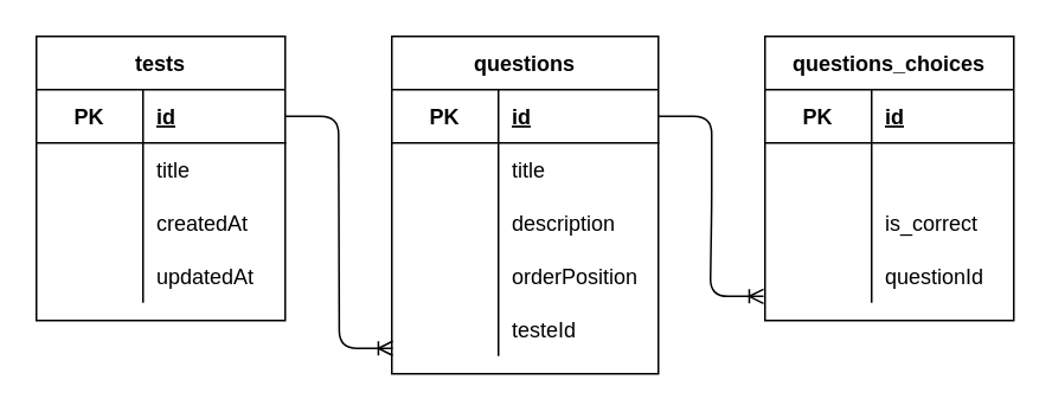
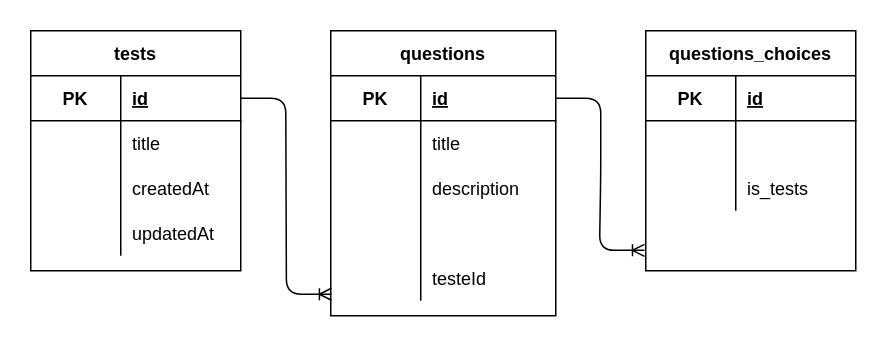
  <mxCell id="0" />
  <mxCell id="1" parent="0" />
  <mxCell id="2" value="tests" style="shape=table;startSize=30;container=1;collapsible=1;childLayout=tableLayout;fixedRows=1;rowLines=0;fontStyle=1;align=center;resizeLast=1;" parent="1" vertex="1"><mxGeometry x="20" y="20" width="140" height="160" as="geometry" /></mxCell>
  <mxCell id="3" value="" style="shape=partialRectangle;collapsible=0;dropTarget=0;pointerEvents=0;fillColor=none;top=0;left=0;bottom=1;right=0;points=[[0,0.5],[1,0.5]];portConstraint=eastwest;" parent="2" vertex="1"><mxGeometry y="30" width="140" height="30" as="geometry" /></mxCell>
  <mxCell id="4" value="PK" style="shape=partialRectangle;connectable=0;fillColor=none;top=0;left=0;bottom=0;right=0;fontStyle=1;overflow=hidden;" parent="3" vertex="1"><mxGeometry width="60" height="30" as="geometry" /></mxCell>
  <mxCell id="5" value="id" style="shape=partialRectangle;connectable=0;fillColor=none;top=0;left=0;bottom=0;right=0;align=left;spacingLeft=6;fontStyle=5;overflow=hidden;" parent="3" vertex="1"><mxGeometry x="60" width="80" height="30" as="geometry" /></mxCell>
  <mxCell id="6" value="" style="shape=partialRectangle;collapsible=0;dropTarget=0;pointerEvents=0;fillColor=none;top=0;left=0;bottom=0;right=0;points=[[0,0.5],[1,0.5]];portConstraint=eastwest;" parent="2" vertex="1"><mxGeometry y="60" width="140" height="30" as="geometry" /></mxCell>
  <mxCell id="7" value="" style="shape=partialRectangle;connectable=0;fillColor=none;top=0;left=0;bottom=0;right=0;editable=1;overflow=hidden;" parent="6" vertex="1"><mxGeometry width="60" height="30" as="geometry" /></mxCell>
  <mxCell id="8" value="title" style="shape=partialRectangle;connectable=0;fillColor=none;top=0;left=0;bottom=0;right=0;align=left;spacingLeft=6;overflow=hidden;" parent="6" vertex="1"><mxGeometry x="60" width="80" height="30" as="geometry" /></mxCell>
  <mxCell id="9" value="" style="shape=partialRectangle;collapsible=0;dropTarget=0;pointerEvents=0;fillColor=none;top=0;left=0;bottom=0;right=0;points=[[0,0.5],[1,0.5]];portConstraint=eastwest;" parent="2" vertex="1"><mxGeometry y="90" width="140" height="30" as="geometry" /></mxCell>
  <mxCell id="10" value="" style="shape=partialRectangle;connectable=0;fillColor=none;top=0;left=0;bottom=0;right=0;editable=1;overflow=hidden;" parent="9" vertex="1"><mxGeometry width="60" height="30" as="geometry" /></mxCell>
  <mxCell id="11" value="createdAt" style="shape=partialRectangle;connectable=0;fillColor=none;top=0;left=0;bottom=0;right=0;align=left;spacingLeft=6;overflow=hidden;" parent="9" vertex="1"><mxGeometry x="60" width="80" height="30" as="geometry" /></mxCell>
  <mxCell id="12" value="" style="shape=partialRectangle;collapsible=0;dropTarget=0;pointerEvents=0;fillColor=none;top=0;left=0;bottom=0;right=0;points=[[0,0.5],[1,0.5]];portConstraint=eastwest;" parent="2" vertex="1"><mxGeometry y="120" width="140" height="30" as="geometry" /></mxCell>
  <mxCell id="13" value="" style="shape=partialRectangle;connectable=0;fillColor=none;top=0;left=0;bottom=0;right=0;editable=1;overflow=hidden;" parent="12" vertex="1"><mxGeometry width="60" height="30" as="geometry" /></mxCell>
  <mxCell id="14" value="updatedAt" style="shape=partialRectangle;connectable=0;fillColor=none;top=0;left=0;bottom=0;right=0;align=left;spacingLeft=6;overflow=hidden;" parent="12" vertex="1"><mxGeometry x="60" width="80" height="30" as="geometry" /></mxCell>
  <mxCell id="15" value="questions" style="shape=table;startSize=30;container=1;collapsible=1;childLayout=tableLayout;fixedRows=1;rowLines=0;fontStyle=1;align=center;resizeLast=1;" parent="1" vertex="1"><mxGeometry x="220" y="20" width="150" height="190" as="geometry" /></mxCell>
  <mxCell id="16" value="" style="shape=partialRectangle;collapsible=0;dropTarget=0;pointerEvents=0;fillColor=none;top=0;left=0;bottom=1;right=0;points=[[0,0.5],[1,0.5]];portConstraint=eastwest;" parent="15" vertex="1"><mxGeometry y="30" width="150" height="30" as="geometry" /></mxCell>
  <mxCell id="17" value="PK" style="shape=partialRectangle;connectable=0;fillColor=none;top=0;left=0;bottom=0;right=0;fontStyle=1;overflow=hidden;" parent="16" vertex="1"><mxGeometry width="60" height="30" as="geometry" /></mxCell>
  <mxCell id="18" value="id" style="shape=partialRectangle;connectable=0;fillColor=none;top=0;left=0;bottom=0;right=0;align=left;spacingLeft=6;fontStyle=5;overflow=hidden;" parent="16" vertex="1"><mxGeometry x="60" width="90" height="30" as="geometry" /></mxCell>
  <mxCell id="19" value="" style="shape=partialRectangle;collapsible=0;dropTarget=0;pointerEvents=0;fillColor=none;top=0;left=0;bottom=0;right=0;points=[[0,0.5],[1,0.5]];portConstraint=eastwest;" parent="15" vertex="1"><mxGeometry y="60" width="150" height="30" as="geometry" /></mxCell>
  <mxCell id="20" value="" style="shape=partialRectangle;connectable=0;fillColor=none;top=0;left=0;bottom=0;right=0;editable=1;overflow=hidden;" parent="19" vertex="1"><mxGeometry width="60" height="30" as="geometry" /></mxCell>
  <mxCell id="21" value="title" style="shape=partialRectangle;connectable=0;fillColor=none;top=0;left=0;bottom=0;right=0;align=left;spacingLeft=6;overflow=hidden;" parent="19" vertex="1"><mxGeometry x="60" width="90" height="30" as="geometry" /></mxCell>
  <mxCell id="22" value="" style="shape=partialRectangle;collapsible=0;dropTarget=0;pointerEvents=0;fillColor=none;top=0;left=0;bottom=0;right=0;points=[[0,0.5],[1,0.5]];portConstraint=eastwest;" parent="15" vertex="1"><mxGeometry y="90" width="150" height="30" as="geometry" /></mxCell>
  <mxCell id="23" value="" style="shape=partialRectangle;connectable=0;fillColor=none;top=0;left=0;bottom=0;right=0;editable=1;overflow=hidden;" parent="22" vertex="1"><mxGeometry width="60" height="30" as="geometry" /></mxCell>
  <mxCell id="24" value="description" style="shape=partialRectangle;connectable=0;fillColor=none;top=0;left=0;bottom=0;right=0;align=left;spacingLeft=6;overflow=hidden;" parent="22" vertex="1"><mxGeometry x="60" width="90" height="30" as="geometry" /></mxCell>
  <mxCell id="25" value="" style="shape=partialRectangle;collapsible=0;dropTarget=0;pointerEvents=0;fillColor=none;top=0;left=0;bottom=0;right=0;points=[[0,0.5],[1,0.5]];portConstraint=eastwest;" parent="15" vertex="1"><mxGeometry y="120" width="150" height="30" as="geometry" /></mxCell>
  <mxCell id="26" value="" style="shape=partialRectangle;connectable=0;fillColor=none;top=0;left=0;bottom=0;right=0;editable=1;overflow=hidden;" parent="25" vertex="1"><mxGeometry width="60" height="30" as="geometry" /></mxCell>
- <mxCell id="27" value="orderPosition" style="shape=partialRectangle;connectable=0;fillColor=none;top=0;left=0;bottom=0;right=0;align=left;spacingLeft=6;overflow=hidden;" parent="25" vertex="1"><mxGeometry x="60" width="90" height="30" as="geometry" /></mxCell>
  <mxCell id="28" value="" style="shape=partialRectangle;collapsible=0;dropTarget=0;pointerEvents=0;fillColor=none;top=0;left=0;bottom=0;right=0;points=[[0,0.5],[1,0.5]];portConstraint=eastwest;" parent="15" vertex="1"><mxGeometry y="150" width="150" height="30" as="geometry" /></mxCell>
  <mxCell id="29" value="" style="shape=partialRectangle;connectable=0;fillColor=none;top=0;left=0;bottom=0;right=0;editable=1;overflow=hidden;" parent="28" vertex="1"><mxGeometry width="60" height="30" as="geometry" /></mxCell>
  <mxCell id="30" value="testeId" style="shape=partialRectangle;connectable=0;fillColor=none;top=0;left=0;bottom=0;right=0;align=left;spacingLeft=6;overflow=hidden;" parent="28" vertex="1"><mxGeometry x="60" width="90" height="30" as="geometry" /></mxCell>
  <mxCell id="31" value="questions_choices" style="shape=table;startSize=30;container=1;collapsible=1;childLayout=tableLayout;fixedRows=1;rowLines=0;fontStyle=1;align=center;resizeLast=1;" parent="1" vertex="1"><mxGeometry x="430" y="20" width="140" height="160" as="geometry" /></mxCell>
  <mxCell id="32" value="" style="shape=partialRectangle;collapsible=0;dropTarget=0;pointerEvents=0;fillColor=none;top=0;left=0;bottom=1;right=0;points=[[0,0.5],[1,0.5]];portConstraint=eastwest;" parent="31" vertex="1"><mxGeometry y="30" width="140" height="30" as="geometry" /></mxCell>
  <mxCell id="33" value="PK" style="shape=partialRectangle;connectable=0;fillColor=none;top=0;left=0;bottom=0;right=0;fontStyle=1;overflow=hidden;" parent="32" vertex="1"><mxGeometry width="60" height="30" as="geometry" /></mxCell>
  <mxCell id="34" value="id" style="shape=partialRectangle;connectable=0;fillColor=none;top=0;left=0;bottom=0;right=0;align=left;spacingLeft=6;fontStyle=5;overflow=hidden;" parent="32" vertex="1"><mxGeometry x="60" width="80" height="30" as="geometry" /></mxCell>
  <mxCell id="35" value="" style="shape=partialRectangle;collapsible=0;dropTarget=0;pointerEvents=0;fillColor=none;top=0;left=0;bottom=0;right=0;points=[[0,0.5],[1,0.5]];portConstraint=eastwest;" parent="31" vertex="1"><mxGeometry y="60" width="140" height="30" as="geometry" /></mxCell>
  <mxCell id="36" value="" style="shape=partialRectangle;connectable=0;fillColor=none;top=0;left=0;bottom=0;right=0;editable=1;overflow=hidden;" parent="35" vertex="1"><mxGeometry width="60" height="30" as="geometry" /></mxCell>
  <mxCell id="37" value="" style="shape=partialRectangle;collapsible=0;dropTarget=0;pointerEvents=0;fillColor=none;top=0;left=0;bottom=0;right=0;points=[[0,0.5],[1,0.5]];portConstraint=eastwest;" parent="31" vertex="1"><mxGeometry y="90" width="140" height="30" as="geometry" /></mxCell>
  <mxCell id="38" value="" style="shape=partialRectangle;connectable=0;fillColor=none;top=0;left=0;bottom=0;right=0;editable=1;overflow=hidden;" parent="37" vertex="1"><mxGeometry width="60" height="30" as="geometry" /></mxCell>
- <mxCell id="39" value="is_correct" style="shape=partialRectangle;connectable=0;fillColor=none;top=0;left=0;bottom=0;right=0;align=left;spacingLeft=6;overflow=hidden;" parent="37" vertex="1"><mxGeometry x="60" width="80" height="30" as="geometry" /></mxCell>
+ <mxCell id="39" value="is_tests" style="shape=partialRectangle;connectable=0;fillColor=none;top=0;left=0;bottom=0;right=0;align=left;spacingLeft=6;overflow=hidden;" parent="37" vertex="1"><mxGeometry x="60" width="80" height="30" as="geometry" /></mxCell>
  <mxCell id="40" value="" style="shape=partialRectangle;collapsible=0;dropTarget=0;pointerEvents=0;fillColor=none;top=0;left=0;bottom=0;right=0;points=[[0,0.5],[1,0.5]];portConstraint=eastwest;" parent="31" vertex="1"><mxGeometry y="120" width="140" height="30" as="geometry" /></mxCell>
  <mxCell id="41" value="" style="shape=partialRectangle;connectable=0;fillColor=none;top=0;left=0;bottom=0;right=0;editable=1;overflow=hidden;" parent="40" vertex="1"><mxGeometry width="60" height="30" as="geometry" /></mxCell>
- <mxCell id="42" value="questionId" style="shape=partialRectangle;connectable=0;fillColor=none;top=0;left=0;bottom=0;right=0;align=left;spacingLeft=6;overflow=hidden;" parent="40" vertex="1"><mxGeometry x="60" width="80" height="30" as="geometry" /></mxCell>
  <mxCell id="43" value="" style="edgeStyle=entityRelationEdgeStyle;fontSize=12;html=1;endArrow=ERoneToMany;entryX=0.003;entryY=0.855;entryDx=0;entryDy=0;entryPerimeter=0;" parent="1" source="3" target="28" edge="1"><mxGeometry width="100" height="100" relative="1" as="geometry"><mxPoint x="110" y="330" as="sourcePoint" /><mxPoint x="210" y="230" as="targetPoint" /></mxGeometry></mxCell>
  <mxCell id="44" value="" style="edgeStyle=entityRelationEdgeStyle;fontSize=12;html=1;endArrow=ERoneToMany;entryX=-0.006;entryY=0.88;entryDx=0;entryDy=0;entryPerimeter=0;" parent="1" source="16" target="40" edge="1"><mxGeometry width="100" height="100" relative="1" as="geometry"><mxPoint x="410" y="160" as="sourcePoint" /><mxPoint x="510" y="60" as="targetPoint" /></mxGeometry></mxCell>
